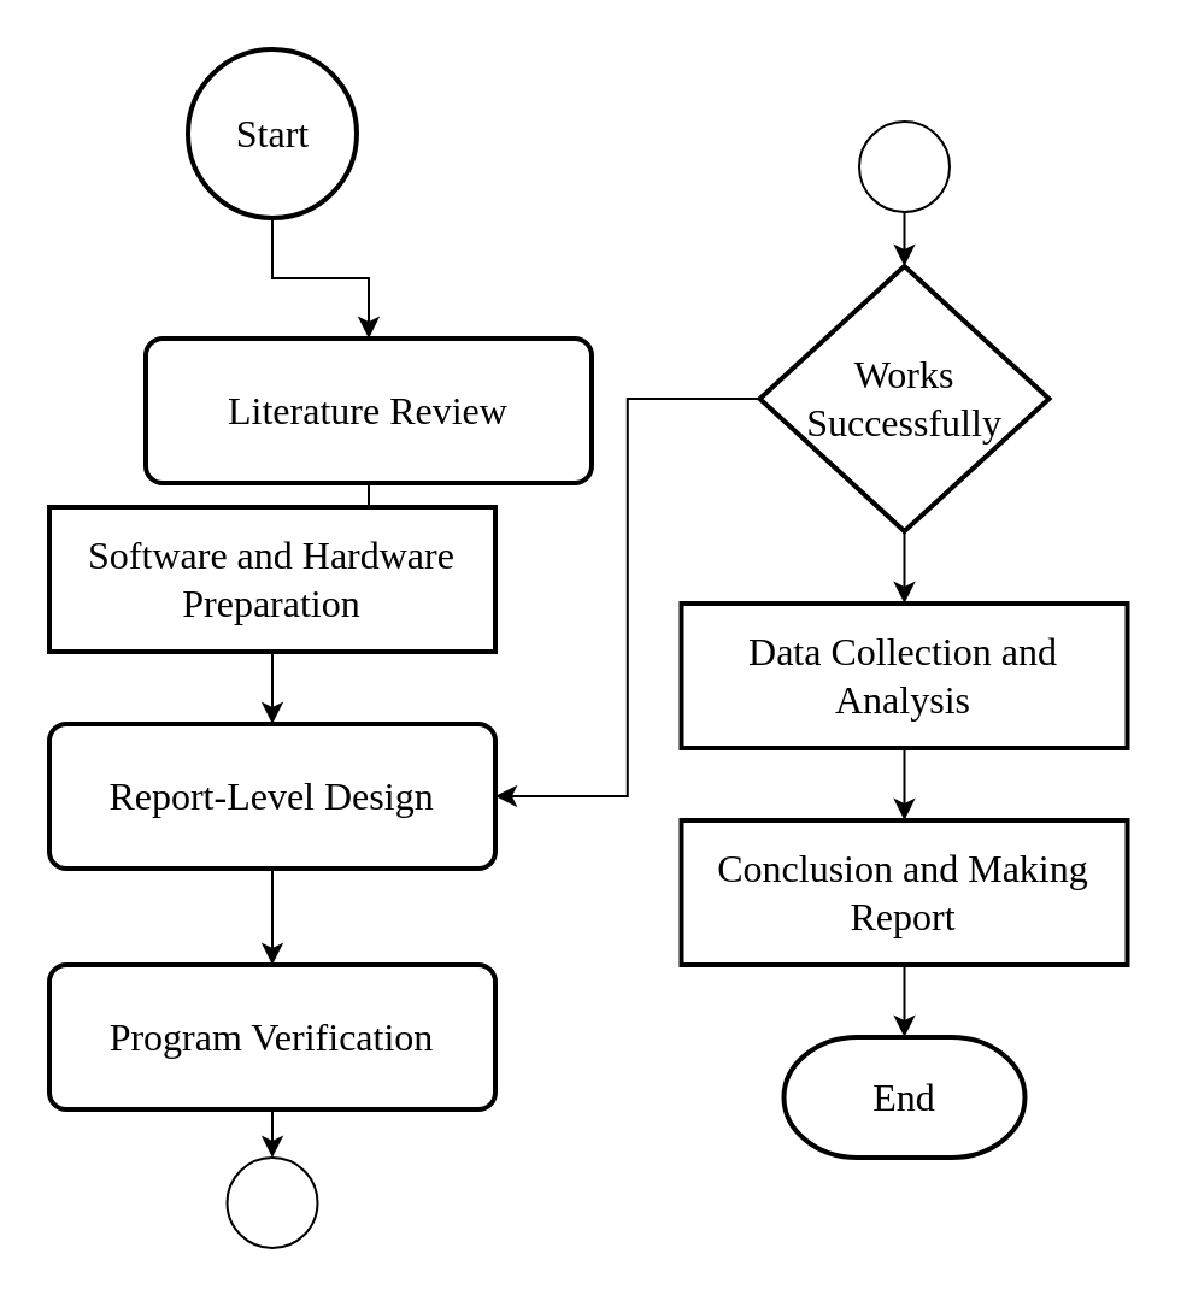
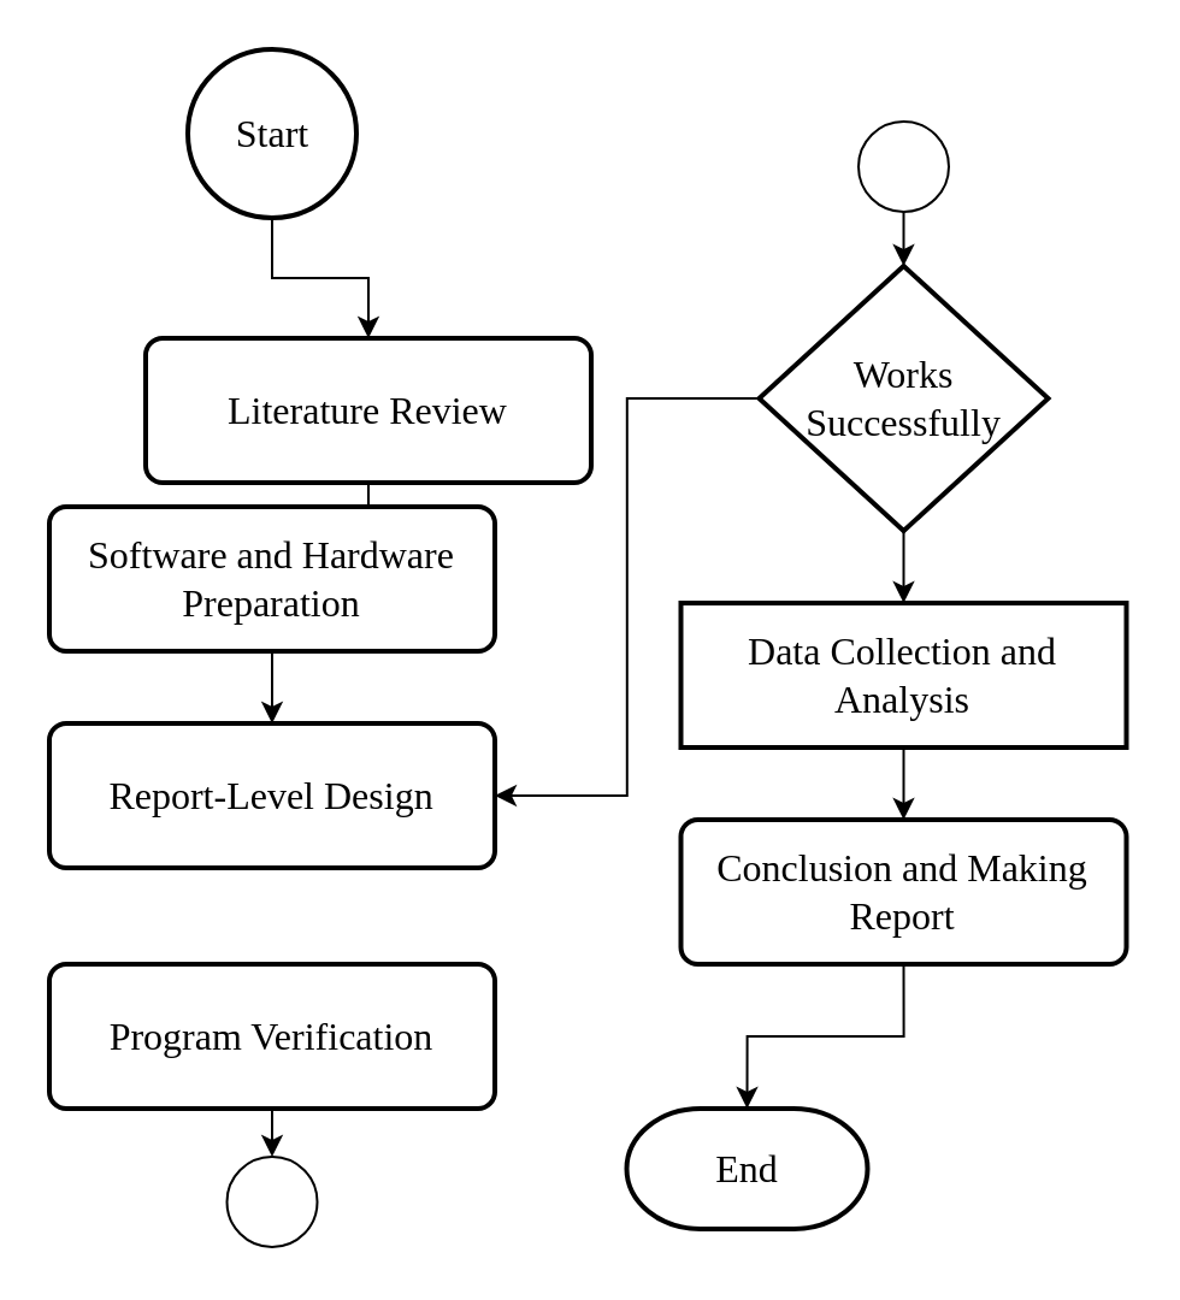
  <mxCell id="0" />
  <mxCell id="1" parent="0" />
  <mxCell id="2" style="edgeStyle=orthogonalEdgeStyle;rounded=0;orthogonalLoop=1;jettySize=auto;html=1;exitX=0.5;exitY=1;exitDx=0;exitDy=0;exitPerimeter=0;entryX=0.5;entryY=0;entryDx=0;entryDy=0;" edge="1" parent="1" source="3" target="5"><mxGeometry relative="1" as="geometry" /></mxCell>
  <mxCell id="3" value="Start" style="strokeWidth=2;html=1;shape=mxgraph.flowchart.start_2;whiteSpace=wrap;fontFamily=Times New Roman;fontSize=16;" vertex="1" parent="1"><mxGeometry x="77.5" y="20" width="70" height="70" as="geometry" /></mxCell>
  <mxCell id="4" style="edgeStyle=orthogonalEdgeStyle;rounded=0;orthogonalLoop=1;jettySize=auto;html=1;exitX=0.5;exitY=1;exitDx=0;exitDy=0;entryX=0.5;entryY=0;entryDx=0;entryDy=0;" edge="1" parent="1" source="5" target="7"><mxGeometry relative="1" as="geometry" /></mxCell>
  <mxCell id="5" value="Literature Review" style="rounded=1;whiteSpace=wrap;html=1;absoluteArcSize=1;arcSize=14;strokeWidth=2;fontFamily=Times New Roman;fontSize=16;" vertex="1" parent="1"><mxGeometry x="60" y="140" width="185" height="60" as="geometry" /></mxCell>
  <mxCell id="6" style="edgeStyle=orthogonalEdgeStyle;rounded=0;orthogonalLoop=1;jettySize=auto;html=1;exitX=0.5;exitY=1;exitDx=0;exitDy=0;entryX=0.5;entryY=0;entryDx=0;entryDy=0;" edge="1" parent="1" source="7" target="9"><mxGeometry relative="1" as="geometry" /></mxCell>
- <mxCell id="7" value="Software and Hardware Preparation" style="whiteSpace=wrap;html=1;absoluteArcSize=1;arcSize=14;strokeWidth=2;fontFamily=Times New Roman;fontSize=16;rounded=0;" vertex="1" parent="1"><mxGeometry x="20" y="210" width="185" height="60" as="geometry" /></mxCell>
- <mxCell id="8" style="edgeStyle=orthogonalEdgeStyle;rounded=0;orthogonalLoop=1;jettySize=auto;html=1;exitX=0.5;exitY=1;exitDx=0;exitDy=0;entryX=0.5;entryY=0;entryDx=0;entryDy=0;" edge="1" parent="1" source="9" target="10"><mxGeometry relative="1" as="geometry" /></mxCell>
+ <mxCell id="7" value="Software and Hardware Preparation" style="rounded=1;whiteSpace=wrap;html=1;absoluteArcSize=1;arcSize=14;strokeWidth=2;fontFamily=Times New Roman;fontSize=16;" vertex="1" parent="1"><mxGeometry x="20" y="210" width="185" height="60" as="geometry" /></mxCell>
  <mxCell id="9" value="Report-Level Design" style="rounded=1;whiteSpace=wrap;html=1;absoluteArcSize=1;arcSize=14;strokeWidth=2;fontFamily=Times New Roman;fontSize=16;" vertex="1" parent="1"><mxGeometry x="20" y="300" width="185" height="60" as="geometry" /></mxCell>
  <mxCell id="10" value="Program Verification" style="rounded=1;whiteSpace=wrap;html=1;absoluteArcSize=1;arcSize=14;strokeWidth=2;fontFamily=Times New Roman;fontSize=16;" vertex="1" parent="1"><mxGeometry x="20" y="400" width="185" height="60" as="geometry" /></mxCell>
  <mxCell id="11" style="edgeStyle=orthogonalEdgeStyle;rounded=0;orthogonalLoop=1;jettySize=auto;html=1;exitX=0;exitY=0.5;exitDx=0;exitDy=0;exitPerimeter=0;entryX=1;entryY=0.5;entryDx=0;entryDy=0;" edge="1" parent="1" source="13" target="9"><mxGeometry relative="1" as="geometry" /></mxCell>
  <mxCell id="12" style="edgeStyle=orthogonalEdgeStyle;rounded=0;orthogonalLoop=1;jettySize=auto;html=1;exitX=0.5;exitY=1;exitDx=0;exitDy=0;exitPerimeter=0;entryX=0.5;entryY=0;entryDx=0;entryDy=0;" edge="1" parent="1" source="13" target="15"><mxGeometry relative="1" as="geometry" /></mxCell>
  <mxCell id="13" value="Works Successfully" style="strokeWidth=2;html=1;shape=mxgraph.flowchart.decision;whiteSpace=wrap;fontFamily=Times New Roman;fontSize=16;" vertex="1" parent="1"><mxGeometry x="314.75" y="110" width="120" height="110" as="geometry" /></mxCell>
  <mxCell id="14" style="edgeStyle=orthogonalEdgeStyle;rounded=0;orthogonalLoop=1;jettySize=auto;html=1;exitX=0.5;exitY=1;exitDx=0;exitDy=0;entryX=0.5;entryY=0;entryDx=0;entryDy=0;" edge="1" parent="1" source="15" target="16"><mxGeometry relative="1" as="geometry" /></mxCell>
  <mxCell id="15" value="Data Collection and Analysis" style="whiteSpace=wrap;html=1;absoluteArcSize=1;arcSize=14;strokeWidth=2;fontFamily=Times New Roman;fontSize=16;rounded=0;" vertex="1" parent="1"><mxGeometry x="282.25" y="250" width="185" height="60" as="geometry" /></mxCell>
- <mxCell id="16" value="Conclusion and Making Report" style="whiteSpace=wrap;html=1;absoluteArcSize=1;arcSize=14;strokeWidth=2;fontFamily=Times New Roman;fontSize=16;rounded=0;" vertex="1" parent="1"><mxGeometry x="282.25" y="340" width="185" height="60" as="geometry" /></mxCell>
- <mxCell id="17" value="End" style="strokeWidth=2;html=1;shape=mxgraph.flowchart.terminator;whiteSpace=wrap;fontFamily=Times New Roman;fontSize=16;" vertex="1" parent="1"><mxGeometry x="324.75" y="430" width="100" height="50" as="geometry" /></mxCell>
+ <mxCell id="16" value="Conclusion and Making Report" style="rounded=1;whiteSpace=wrap;html=1;absoluteArcSize=1;arcSize=14;strokeWidth=2;fontFamily=Times New Roman;fontSize=16;" vertex="1" parent="1"><mxGeometry x="282.25" y="340" width="185" height="60" as="geometry" /></mxCell>
+ <mxCell id="17" value="End" style="strokeWidth=2;html=1;shape=mxgraph.flowchart.terminator;whiteSpace=wrap;fontFamily=Times New Roman;fontSize=16;" vertex="1" parent="1"><mxGeometry x="259.75" y="460" width="100" height="50" as="geometry" /></mxCell>
  <mxCell id="18" value="" style="verticalLabelPosition=bottom;verticalAlign=top;html=1;shape=mxgraph.flowchart.on-page_reference;" vertex="1" parent="1"><mxGeometry x="93.75" y="480" width="37.5" height="37.5" as="geometry" /></mxCell>
  <mxCell id="19" style="edgeStyle=orthogonalEdgeStyle;rounded=0;orthogonalLoop=1;jettySize=auto;html=1;exitX=0.5;exitY=1;exitDx=0;exitDy=0;entryX=0.5;entryY=0;entryDx=0;entryDy=0;entryPerimeter=0;" edge="1" parent="1" source="10" target="18"><mxGeometry relative="1" as="geometry" /></mxCell>
  <mxCell id="20" value="" style="verticalLabelPosition=bottom;verticalAlign=top;html=1;shape=mxgraph.flowchart.on-page_reference;" vertex="1" parent="1"><mxGeometry x="356" y="50" width="37.5" height="37.5" as="geometry" /></mxCell>
  <mxCell id="21" style="edgeStyle=orthogonalEdgeStyle;rounded=0;orthogonalLoop=1;jettySize=auto;html=1;exitX=0.5;exitY=1;exitDx=0;exitDy=0;exitPerimeter=0;entryX=0.5;entryY=0;entryDx=0;entryDy=0;entryPerimeter=0;" edge="1" parent="1" source="20" target="13"><mxGeometry relative="1" as="geometry" /></mxCell>
  <mxCell id="22" style="edgeStyle=orthogonalEdgeStyle;rounded=0;orthogonalLoop=1;jettySize=auto;html=1;exitX=0.5;exitY=1;exitDx=0;exitDy=0;entryX=0.5;entryY=0;entryDx=0;entryDy=0;entryPerimeter=0;" edge="1" parent="1" source="16" target="17"><mxGeometry relative="1" as="geometry" /></mxCell>
